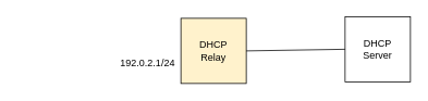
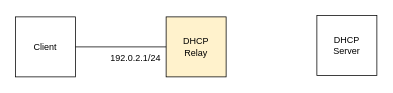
  <mxCell id="0" />
  <mxCell id="1" parent="0" />
+ <mxCell id="2" value="Client" style="whiteSpace=wrap;html=1;aspect=fixed;" vertex="1" parent="1"><mxGeometry x="20" y="22" width="80" height="80" as="geometry" /></mxCell>
  <mxCell id="3" value="DHCP&lt;br&gt;Relay" style="whiteSpace=wrap;html=1;aspect=fixed;fillColor=#fff2cc;" vertex="1" parent="1"><mxGeometry x="221" y="22" width="80" height="80" as="geometry" /></mxCell>
  <mxCell id="4" value="DHCP&lt;br&gt;Server" style="whiteSpace=wrap;html=1;aspect=fixed;" vertex="1" parent="1"><mxGeometry x="422" y="20" width="80" height="80" as="geometry" /></mxCell>
- <mxCell id="6" value="" style="endArrow=none;html=1;exitX=1;exitY=0.5;exitDx=0;exitDy=0;entryX=0;entryY=0.5;entryDx=0;entryDy=0;" edge="1" parent="1" source="3" target="4"><mxGeometry width="50" height="50" relative="1" as="geometry"><mxPoint x="301" y="81" as="sourcePoint" /><mxPoint x="422" y="81" as="targetPoint" /></mxGeometry></mxCell>
+ <mxCell id="5" value="" style="endArrow=none;html=1;exitX=1;exitY=0.5;exitDx=0;exitDy=0;" edge="1" parent="1" source="2" target="3"><mxGeometry width="50" height="50" relative="1" as="geometry"><mxPoint x="304" y="156" as="sourcePoint" /><mxPoint x="354" y="106" as="targetPoint" /></mxGeometry></mxCell>
  <mxCell id="7" value="192.0.2.1/24" style="text;html=1;strokeColor=none;fillColor=none;align=center;verticalAlign=middle;whiteSpace=wrap;rounded=0;" vertex="1" parent="1"><mxGeometry x="142" y="67" width="77" height="20" as="geometry" /></mxCell>
